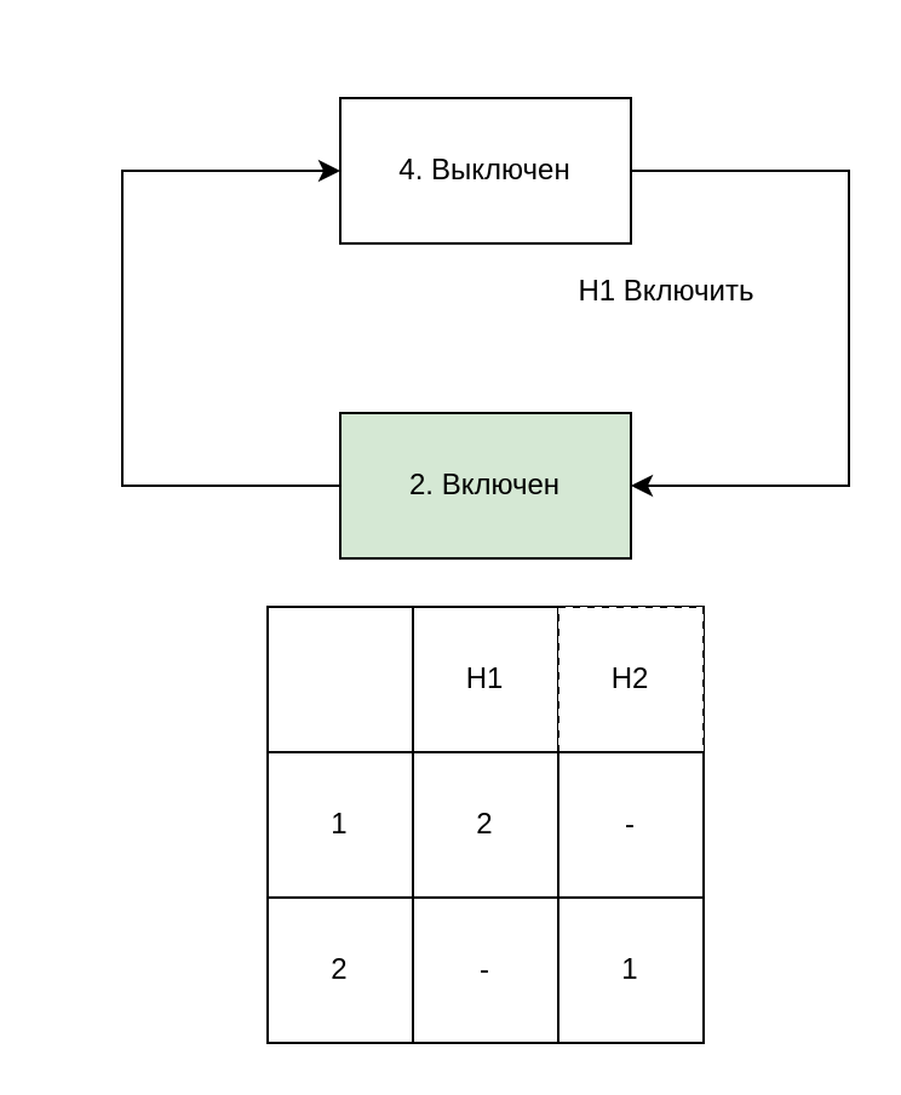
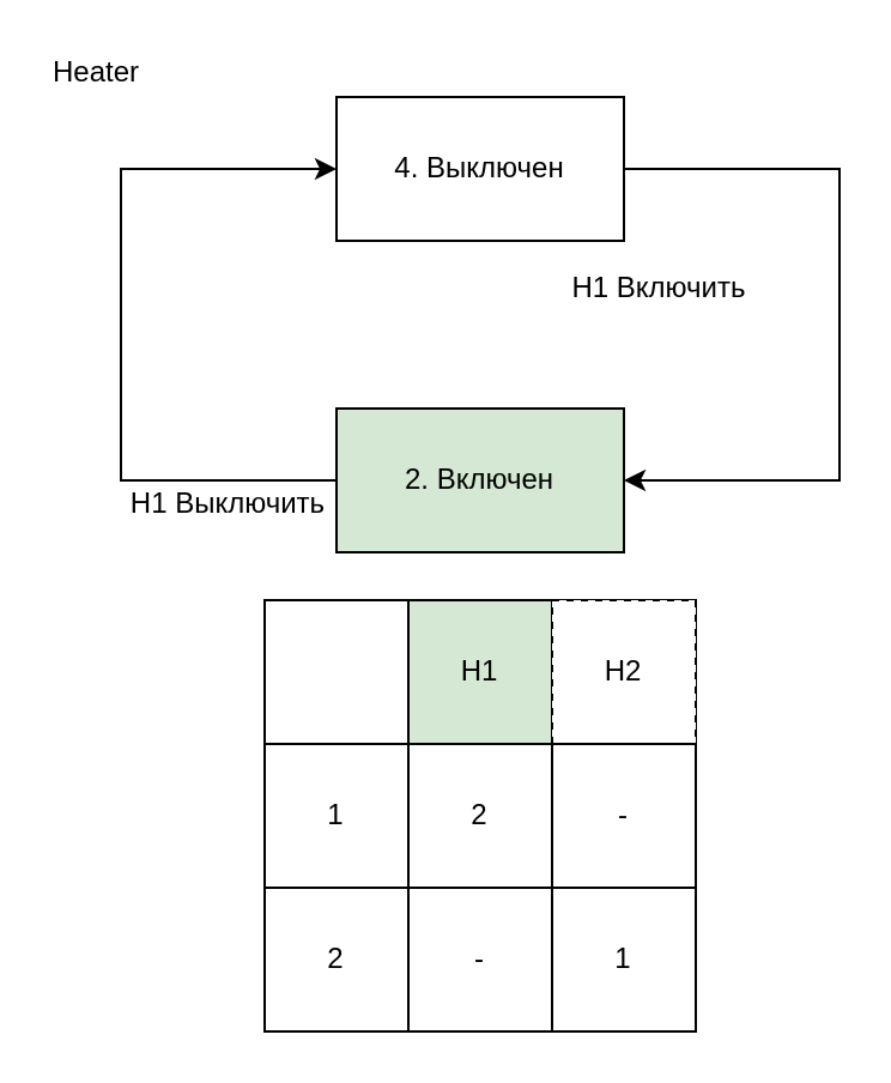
  <mxCell id="0" />
  <mxCell id="1" parent="0" />
+ <mxCell id="2" value="Heater" style="text;html=1;strokeColor=none;fillColor=none;align=center;verticalAlign=middle;whiteSpace=wrap;rounded=0;" vertex="1" parent="1"><mxGeometry x="20" y="20" width="40" height="20" as="geometry" /></mxCell>
  <mxCell id="3" style="edgeStyle=orthogonalEdgeStyle;rounded=0;orthogonalLoop=1;jettySize=auto;html=1;exitX=1;exitY=0.5;exitDx=0;exitDy=0;entryX=1;entryY=0.5;entryDx=0;entryDy=0;" edge="1" parent="1" source="4" target="6"><mxGeometry relative="1" as="geometry"><Array as="points"><mxPoint x="350" y="70" /><mxPoint x="350" y="200" /></Array></mxGeometry></mxCell>
  <mxCell id="4" value="4. Выключен" style="rounded=0;whiteSpace=wrap;html=1;" vertex="1" parent="1"><mxGeometry x="140" y="40" width="120" height="60" as="geometry" /></mxCell>
  <mxCell id="5" style="edgeStyle=orthogonalEdgeStyle;rounded=0;orthogonalLoop=1;jettySize=auto;html=1;exitX=0;exitY=0.5;exitDx=0;exitDy=0;entryX=0;entryY=0.5;entryDx=0;entryDy=0;" edge="1" parent="1" source="6" target="4"><mxGeometry relative="1" as="geometry"><Array as="points"><mxPoint x="50" y="200" /><mxPoint x="50" y="70" /></Array></mxGeometry></mxCell>
  <mxCell id="6" value="2. Включен" style="rounded=0;whiteSpace=wrap;html=1;fillColor=#d5e8d4;" vertex="1" parent="1"><mxGeometry x="140" y="170" width="120" height="60" as="geometry" /></mxCell>
  <mxCell id="7" value="H1 Включить" style="text;html=1;strokeColor=none;fillColor=none;align=center;verticalAlign=middle;whiteSpace=wrap;rounded=0;" vertex="1" parent="1"><mxGeometry x="235" y="110" width="80" height="20" as="geometry" /></mxCell>
+ <mxCell id="8" value="H1 Выключить" style="text;html=1;strokeColor=none;fillColor=none;align=center;verticalAlign=middle;whiteSpace=wrap;rounded=0;" vertex="1" parent="1"><mxGeometry x="50" y="200" width="90" height="20" as="geometry" /></mxCell>
  <mxCell id="9" value="" style="rounded=0;whiteSpace=wrap;html=1;" vertex="1" parent="1"><mxGeometry x="110" y="250" width="180" height="180" as="geometry" /></mxCell>
  <mxCell id="10" value="" style="whiteSpace=wrap;html=1;aspect=fixed;" vertex="1" parent="1"><mxGeometry x="110" y="250" width="60" height="60" as="geometry" /></mxCell>
- <mxCell id="11" value="H1" style="whiteSpace=wrap;html=1;aspect=fixed;" vertex="1" parent="1"><mxGeometry x="170" y="250" width="60" height="60" as="geometry" /></mxCell>
+ <mxCell id="11" value="H1" style="whiteSpace=wrap;html=1;aspect=fixed;fillColor=#d5e8d4;" vertex="1" parent="1"><mxGeometry x="170" y="250" width="60" height="60" as="geometry" /></mxCell>
  <mxCell id="12" value="H2" style="whiteSpace=wrap;html=1;aspect=fixed;dashed=1;" vertex="1" parent="1"><mxGeometry x="230" y="250" width="60" height="60" as="geometry" /></mxCell>
  <mxCell id="13" value="1" style="whiteSpace=wrap;html=1;aspect=fixed;" vertex="1" parent="1"><mxGeometry x="110" y="310" width="60" height="60" as="geometry" /></mxCell>
  <mxCell id="14" value="2" style="whiteSpace=wrap;html=1;aspect=fixed;" vertex="1" parent="1"><mxGeometry x="170" y="310" width="60" height="60" as="geometry" /></mxCell>
  <mxCell id="15" value="-" style="whiteSpace=wrap;html=1;aspect=fixed;" vertex="1" parent="1"><mxGeometry x="230" y="310" width="60" height="60" as="geometry" /></mxCell>
  <mxCell id="16" value="2" style="whiteSpace=wrap;html=1;aspect=fixed;" vertex="1" parent="1"><mxGeometry x="110" y="370" width="60" height="60" as="geometry" /></mxCell>
  <mxCell id="17" value="-" style="whiteSpace=wrap;html=1;aspect=fixed;" vertex="1" parent="1"><mxGeometry x="170" y="370" width="60" height="60" as="geometry" /></mxCell>
  <mxCell id="18" value="1" style="whiteSpace=wrap;html=1;aspect=fixed;" vertex="1" parent="1"><mxGeometry x="230" y="370" width="60" height="60" as="geometry" /></mxCell>
